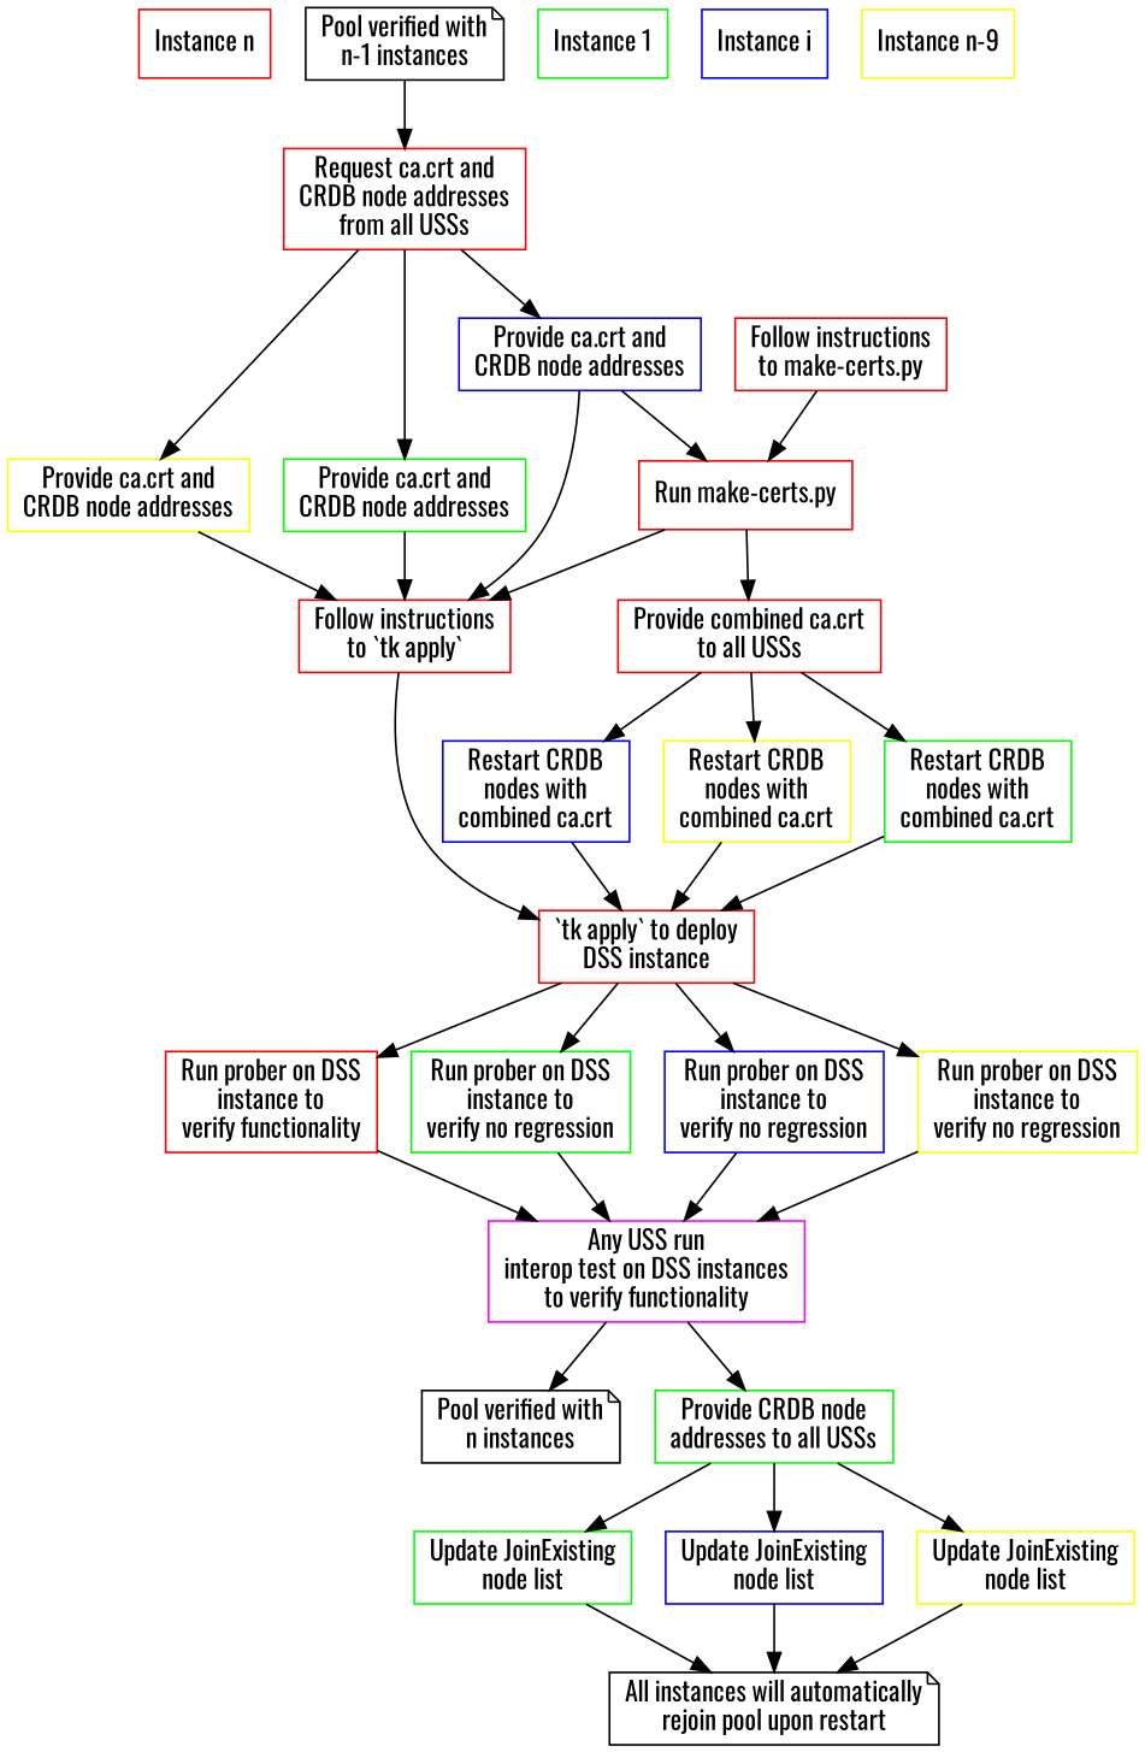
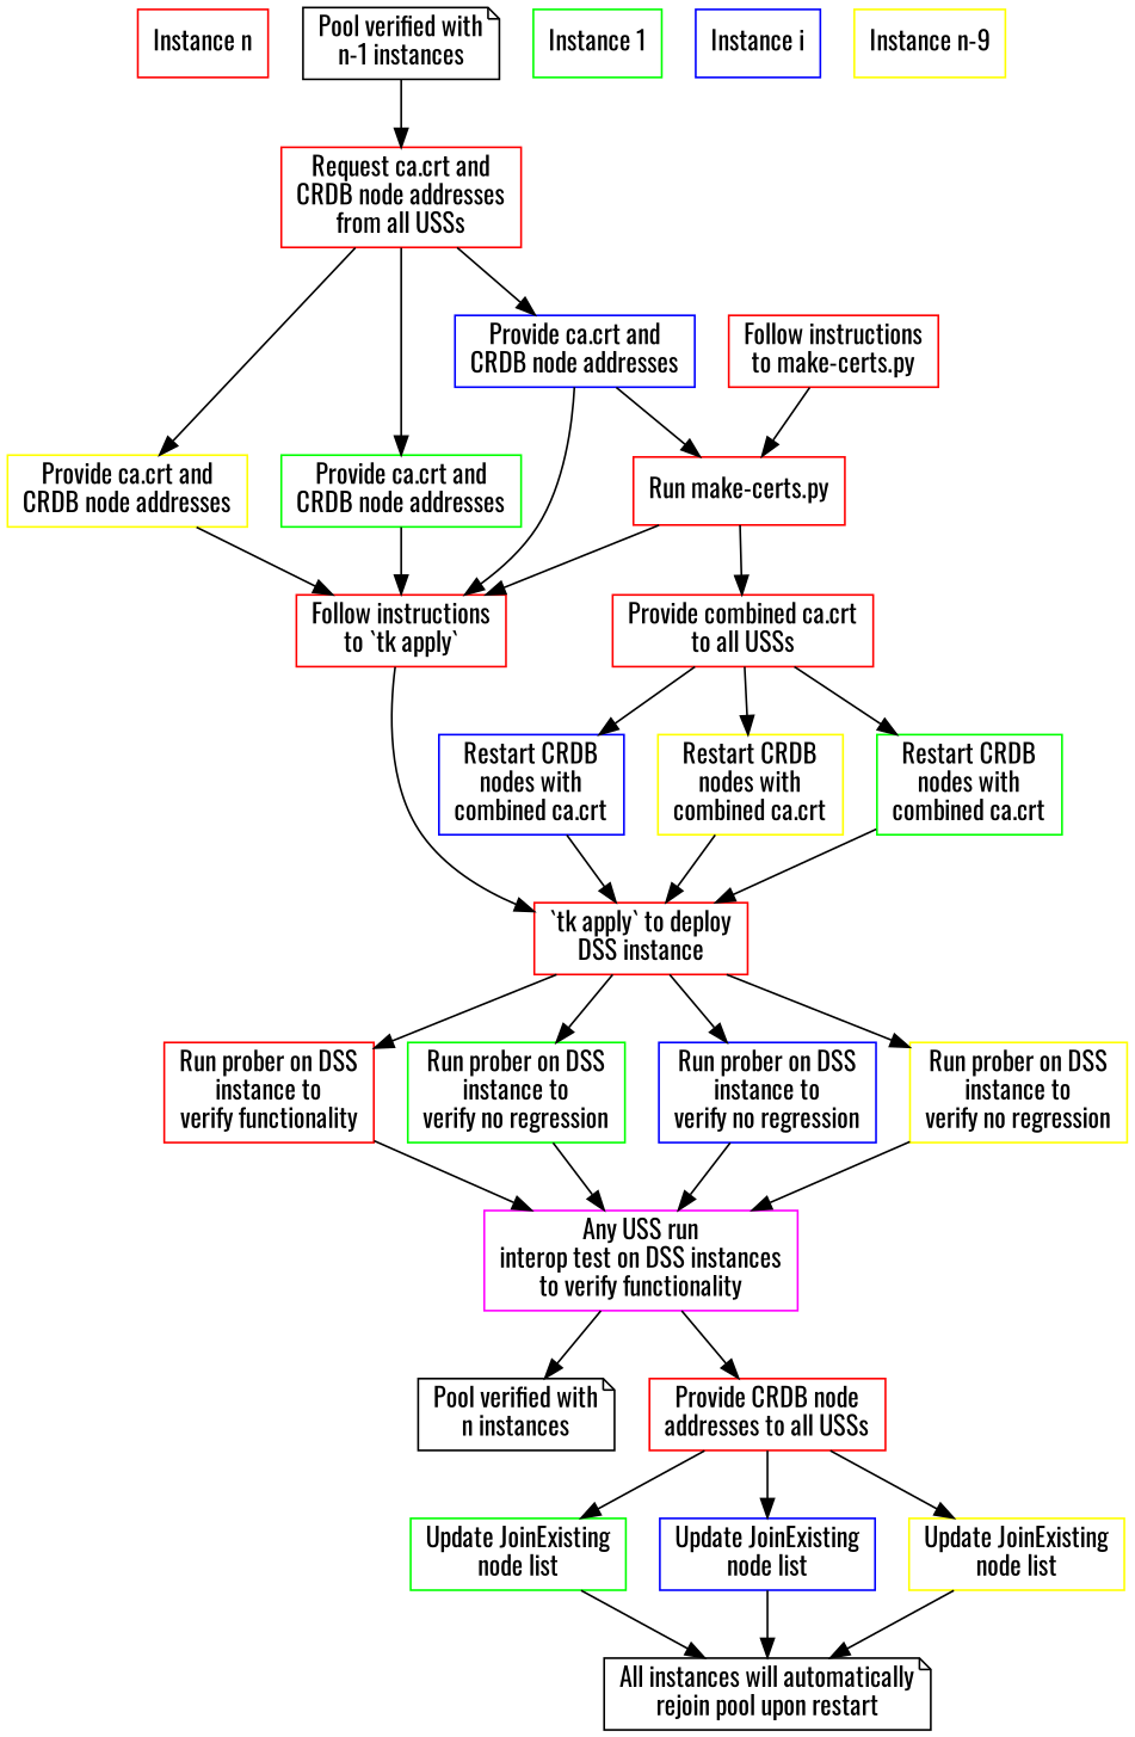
  digraph {
    fontname=Oswald
    node [color=red fontname=Oswald shape=box]
    edge [fontname=Oswald]
    n1 [label="Instance n"]
    n2 [label="Pool verified with\nn-1 instances" shape=note color=""]
    n3 [label="Request ca.crt and\nCRDB node addresses\nfrom all USSs"]
    n4 [color=green label="Provide ca.crt and\nCRDB node addresses"]
    n5 [color=blue label="Provide ca.crt and\nCRDB node addresses"]
    n6 [color=yellow label="Provide ca.crt and\nCRDB node addresses"]
    n7 [label="Follow instructions\nto make-certs.py"]
    n8 [label="Run make-certs.py"]
    n9 [color=green label="Instance 1"]
    n10 [color=blue label="Instance i"]
    n11 [color=yellow label="Instance n-9"]
    n12 [label="Follow instructions\nto `tk apply`"]
    n13 [label="Provide combined ca.crt\nto all USSs"]
    n14 [color=green label="Restart CRDB\nnodes with\ncombined ca.crt"]
    n15 [color=blue label="Restart CRDB\nnodes with\ncombined ca.crt"]
    n16 [color=yellow label="Restart CRDB\nnodes with\ncombined ca.crt"]
    n17 [label="`tk apply` to deploy\nDSS instance"]
    n18 [label="Run prober on DSS\ninstance to\nverify functionality"]
    n19 [color=green label="Run prober on DSS\ninstance to\nverify no regression"]
    n20 [color=blue label="Run prober on DSS\ninstance to\nverify no regression"]
    n21 [color=yellow label="Run prober on DSS\ninstance to\nverify no regression"]
    n22 [color=magenta label="Any USS run\ninterop test on DSS instances\nto verify functionality"]
    n23 [label="Pool verified with\nn instances" shape=note color=""]
-   n24 [color=green label="Provide CRDB node\naddresses to all USSs"]
+   n24 [label="Provide CRDB node\naddresses to all USSs"]
    n25 [color=green label="Update JoinExisting\nnode list"]
    n26 [color=blue label="Update JoinExisting\nnode list"]
    n27 [color=yellow label="Update JoinExisting\nnode list"]
    n28 [label="All instances will automatically\nrejoin pool upon restart" shape=note color=""]
    n2 -> n3
    n3 -> n4
    n3 -> n5
    n3 -> n6
    n4 -> n12
    n5 -> n8
    n5 -> n12
    n6 -> n12
    n7 -> n8
    n8 -> n12
    n8 -> n13
    n12 -> n17
    n13 -> n14
    n13 -> n15
    n13 -> n16
    n14 -> n17
    n15 -> n17
    n16 -> n17
    n17 -> n18
    n17 -> n19
    n17 -> n20
    n17 -> n21
    n18 -> n22
    n19 -> n22
    n20 -> n22
    n21 -> n22
    n22 -> n23
    n22 -> n24
    n24 -> n25
    n24 -> n26
    n24 -> n27
    n25 -> n28
    n26 -> n28
    n27 -> n28
  }
